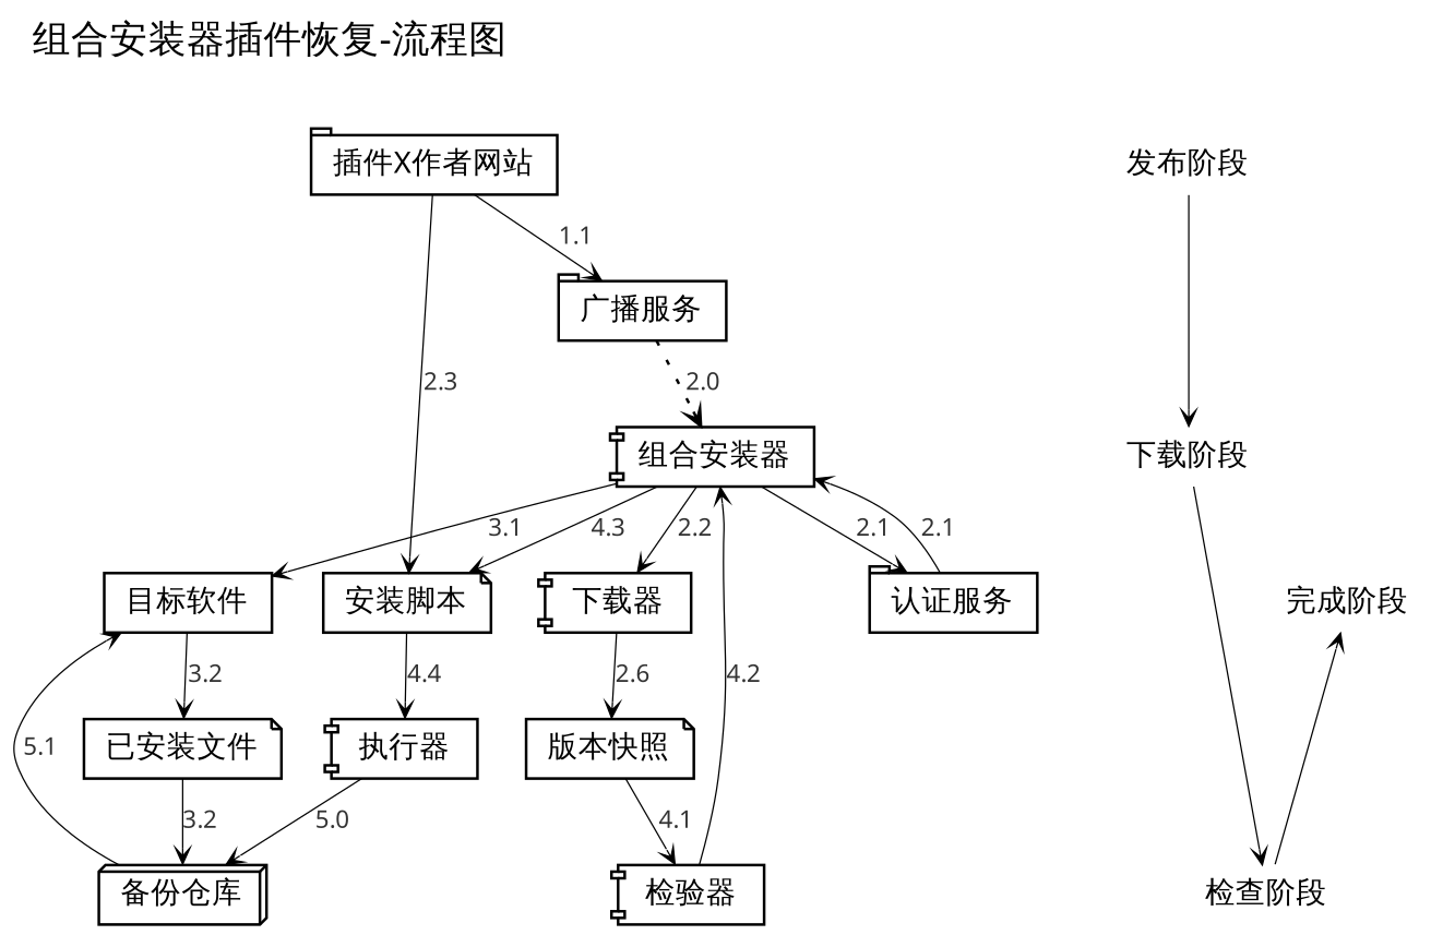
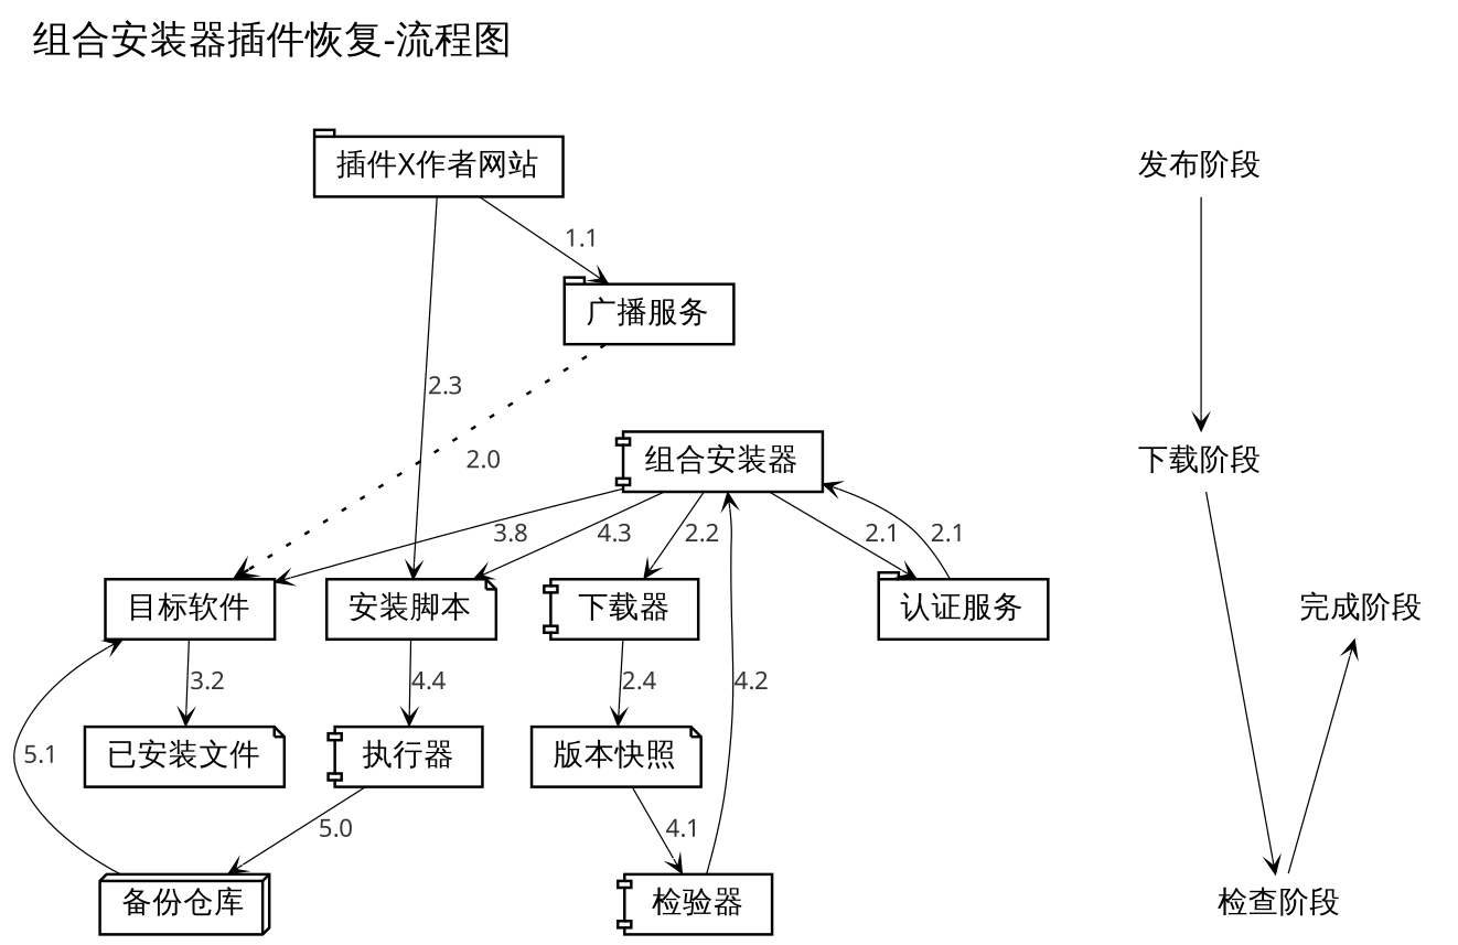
  digraph {
    fontname="WenQuanYi Micro Hei"
    fontsize=14.0
    label="组合安装器插件恢复-流程图"
    labeljust=l
    labelloc=t
    rankdir=TB
    ranksep=0.3
    node [fontname="WenQuanYi Micro Hei" fontsize=11.0 shape=plaintext]
    edge [arrowhead=vee arrowsize=0.6 arrowtail=none fontcolor="#333333" fontname="WenQuanYi Micro Hei" fontsize=9.0 style="setlinewidth(0.5)"]
    n1 [height=0.3 label="插件X作者网站" shape=tab]
    n2 [height=0.3 label="发布阶段"]
    n3 [height=0.3 label="组合安装器" shape=component]
    n4 [height=0.3 label="下载阶段"]
    n5 [height=0.3 label="检验器" shape=component]
    n6 [height=0.3 label="备份仓库" shape=box3d]
    n7 [height=0.3 label="检查阶段"]
    n8 [height=0.3 label="目标软件" shape=box]
    n9 [height=0.3 label="完成阶段"]
    n10 [height=0.3 label="广播服务" shape=tab]
    n11 [height=0.3 label="安装脚本" shape=note]
    n12 [height=0.3 label="下载器" shape=component]
    n13 [height=0.3 label="认证服务" shape=tab]
    n14 [height=0.3 label="已安装文件" shape=note]
    n15 [height=0.3 label="版本快照" shape=note]
    n16 [height=0.3 label="执行器" shape=component]
    subgraph sub_1 {
      rank=same
      n1
      n2
    }
    subgraph sub_2 {
      rank=same
      n3
      n4
    }
    subgraph sub_3 {
      rank=same
      n5
      n6
      n7
    }
    subgraph sub_4 {
      rank=same
      n8
      n9
    }
    n1 -> n10 [label=1.1]
    n1 -> n11 [label=2.3]
    n2 -> n4
-   n3 -> n8 [label=3.1]
+   n3 -> n8 [label=3.8]
    n3 -> n11 [label=4.3]
    n3 -> n12 [label=2.2]
    n3 -> n13 [label=2.1]
    n4 -> n7
    n5 -> n3 [label=4.2]
    n6 -> n8 [label=5.1]
    n7 -> n9
    n8 -> n14 [label=3.2]
-   n10 -> n3 [label=2.0 style=dotted]
+   n10 -> n8 [label=2.0 style=dotted]
    n10 -> n13 [style=invis]
    n11 -> n16 [label=4.4]
-   n12 -> n15 [label=2.6]
+   n12 -> n15 [label=2.4]
    n13 -> n3 [label=2.1]
-   n14 -> n6 [label=3.2]
    n15 -> n5 [label=4.1]
    n16 -> n6 [label=5.0]
  }
